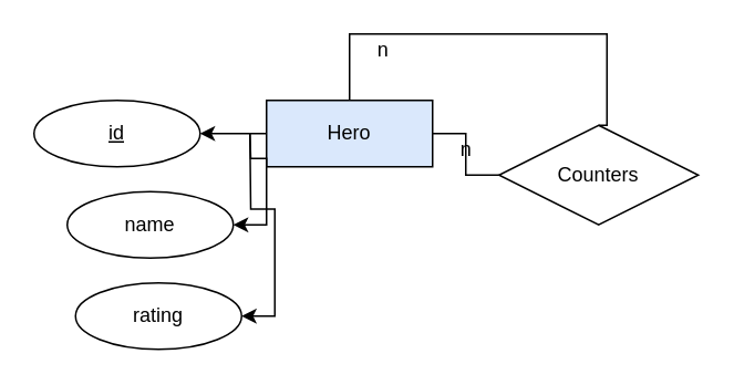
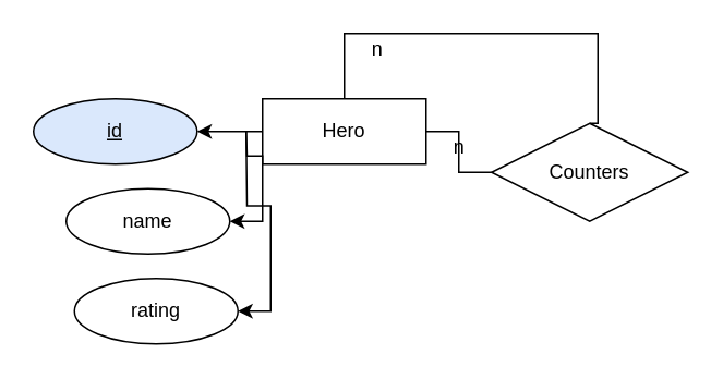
  <mxCell id="0" />
  <mxCell id="1" parent="0" />
  <mxCell id="2" style="edgeStyle=orthogonalEdgeStyle;rounded=0;orthogonalLoop=1;jettySize=auto;html=1;exitX=0;exitY=0.5;exitDx=0;exitDy=0;entryX=1;entryY=0.5;entryDx=0;entryDy=0;" edge="1" parent="1" source="4"><mxGeometry relative="1" as="geometry"><mxPoint x="120" y="80" as="targetPoint" /></mxGeometry></mxCell>
  <mxCell id="3" style="edgeStyle=orthogonalEdgeStyle;rounded=0;orthogonalLoop=1;jettySize=auto;html=1;exitX=1;exitY=0.5;exitDx=0;exitDy=0;entryX=0;entryY=0.5;entryDx=0;entryDy=0;startArrow=none;startFill=0;endArrow=none;endFill=0;" edge="1" parent="1" source="4" target="11"><mxGeometry relative="1" as="geometry" /></mxCell>
- <mxCell id="4" value="Hero" style="whiteSpace=wrap;html=1;align=center;fillColor=#dae8fc;" vertex="1" parent="1"><mxGeometry x="160" y="60" width="100" height="40" as="geometry" /></mxCell>
- <mxCell id="5" value="&lt;div&gt;id&lt;/div&gt;" style="ellipse;whiteSpace=wrap;html=1;align=center;fontStyle=4;" vertex="1" parent="1"><mxGeometry x="20" y="60" width="100" height="40" as="geometry" /></mxCell>
+ <mxCell id="4" value="Hero" style="whiteSpace=wrap;html=1;align=center;" vertex="1" parent="1"><mxGeometry x="160" y="60" width="100" height="40" as="geometry" /></mxCell>
+ <mxCell id="5" value="&lt;div&gt;id&lt;/div&gt;" style="ellipse;whiteSpace=wrap;html=1;align=center;fontStyle=4;fillColor=#dae8fc;" vertex="1" parent="1"><mxGeometry x="20" y="60" width="100" height="40" as="geometry" /></mxCell>
  <mxCell id="6" style="edgeStyle=orthogonalEdgeStyle;rounded=0;orthogonalLoop=1;jettySize=auto;html=1;exitX=1;exitY=0.5;exitDx=0;exitDy=0;startArrow=classic;startFill=1;endArrow=none;endFill=0;" edge="1" parent="1" source="7"><mxGeometry relative="1" as="geometry"><mxPoint x="150" y="80" as="targetPoint" /></mxGeometry></mxCell>
  <mxCell id="7" value="name" style="ellipse;whiteSpace=wrap;html=1;align=center;" vertex="1" parent="1"><mxGeometry x="40" y="115" width="100" height="40" as="geometry" /></mxCell>
  <mxCell id="8" style="edgeStyle=orthogonalEdgeStyle;rounded=0;orthogonalLoop=1;jettySize=auto;html=1;exitX=1;exitY=0.5;exitDx=0;exitDy=0;startArrow=classic;startFill=1;endArrow=none;endFill=0;" edge="1" parent="1" source="9"><mxGeometry relative="1" as="geometry"><mxPoint x="150" y="80" as="targetPoint" /></mxGeometry></mxCell>
  <mxCell id="9" value="rating" style="ellipse;whiteSpace=wrap;html=1;align=center;" vertex="1" parent="1"><mxGeometry x="45" y="170" width="100" height="40" as="geometry" /></mxCell>
  <mxCell id="10" style="edgeStyle=orthogonalEdgeStyle;rounded=0;orthogonalLoop=1;jettySize=auto;html=1;exitX=0.5;exitY=0;exitDx=0;exitDy=0;entryX=0.5;entryY=0;entryDx=0;entryDy=0;startArrow=none;startFill=0;endArrow=none;endFill=0;" edge="1" parent="1" source="11" target="4"><mxGeometry relative="1" as="geometry"><Array as="points"><mxPoint x="365" y="20" /><mxPoint x="210" y="20" /></Array></mxGeometry></mxCell>
  <mxCell id="11" value="Counters" style="shape=rhombus;perimeter=rhombusPerimeter;whiteSpace=wrap;html=1;align=center;" vertex="1" parent="1"><mxGeometry x="300" y="75" width="120" height="60" as="geometry" /></mxCell>
  <mxCell id="12" value="n" style="text;html=1;align=center;verticalAlign=middle;resizable=0;points=[];autosize=1;" vertex="1" parent="1"><mxGeometry x="270" y="80" width="20" height="20" as="geometry" /></mxCell>
  <mxCell id="13" value="n" style="text;html=1;align=center;verticalAlign=middle;resizable=0;points=[];autosize=1;" vertex="1" parent="1"><mxGeometry x="220" y="20" width="20" height="20" as="geometry" /></mxCell>
